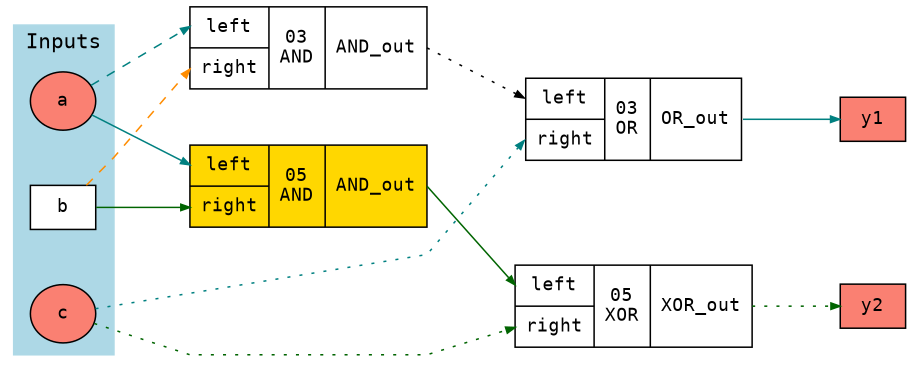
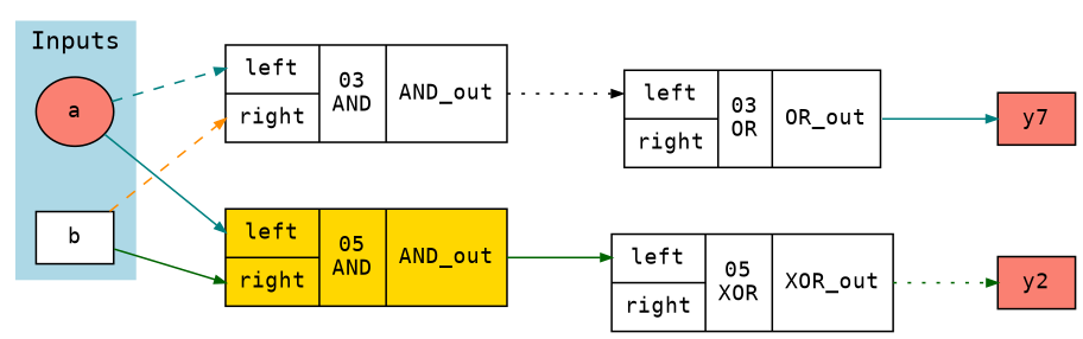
  digraph {
    concentrate=false
    fontname="DejaVu Sans Mono"
    nodesep=0.5
    ordering=out
    rankdir=LR
    ranksep=0.8
    splines=polyline
    node [fillcolor=salmon fontname="DejaVu Sans Mono" fontsize=12 margin=0.1 penwidth=1.0 shape=record style=filled]
    edge [arrowhead=normal arrowsize=0.6 color=teal fontname="DejaVu Sans Mono" fontsize=10 headport=A penwidth=1.0 style=solid]
    n1 [height=0.4 label=a shape=ellipse width=0.6]
    n2 [fillcolor=white height=0.4 label=b shape=box width=0.6]
-   n3 [height=0.4 label=c shape=ellipse width=0.6]
    n4 [fillcolor=white height=0.4 label="{{<A> left|<B> right}|{03\nAND}|<out> AND_out}" width=0.6]
    n5 [fillcolor=gold height=0.4 label="{{<A> left|<B> right}|{05\nAND}|<out> AND_out}" width=0.6]
    n6 [fillcolor=white height=0.4 label="{{<A> left|<B> right}|{03\nOR}|<out> OR_out}" width=0.6]
    n7 [fillcolor=white height=0.4 label="{{<A> left|<B> right}|{05\nXOR}|<out> XOR_out}" width=0.6]
-   n8 [height=0.4 label=y1 shape=box width=0.6]
+   n8 [height=0.4 label=y7 shape=box width=0.6]
    n9 [height=0.4 label=y2 shape=box width=0.6]
    subgraph cluster_1 {
      color=lightblue
      label=Inputs
      rank=source
      style=filled
      n1
      n2
-     n3
    }
    n1 -> n4 [style=dashed]
    n1 -> n5
    n2 -> n4 [color=darkorange headport=B style=dashed]
    n2 -> n5 [color=darkgreen headport=B]
-   n3 -> n6 [headport=B style=dotted]
-   n3 -> n7 [color=darkgreen headport=B style=dotted]
    n4 -> n6 [color=black style=dotted tailport=out]
    n5 -> n7 [color=darkgreen tailport=out]
    n6 -> n8 [tailport=out]
    n7 -> n9 [color=darkgreen style=dotted tailport=out]
  }
